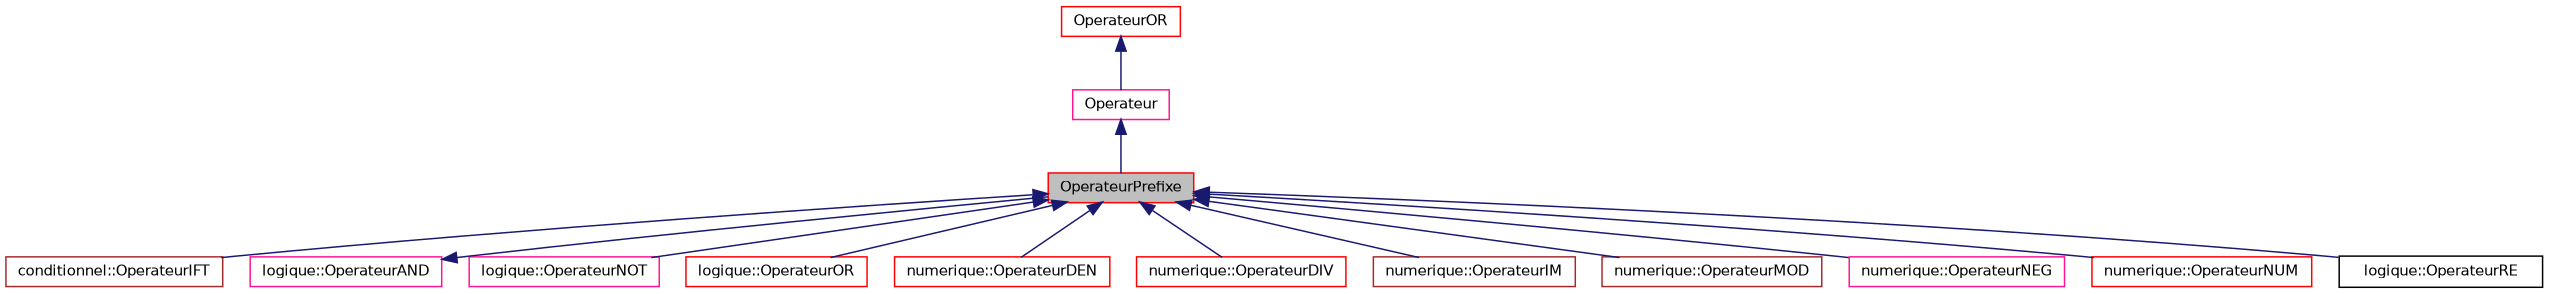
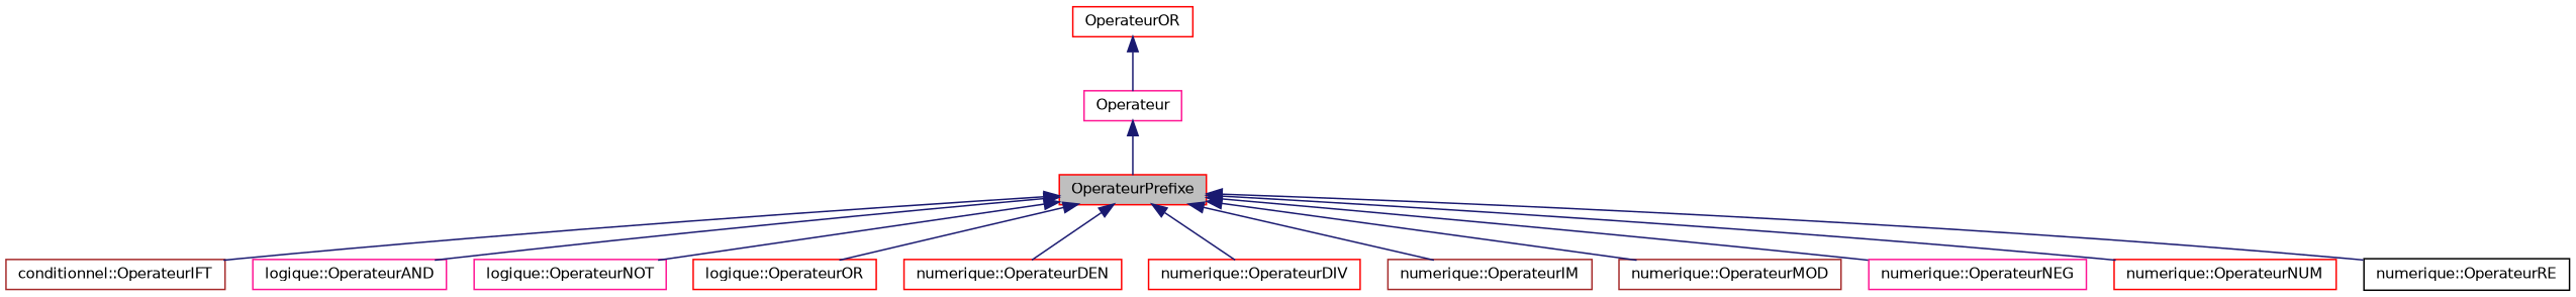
  digraph {
    rankdir=TB
    node [color=red fillcolor=white fontname=Helvetica fontsize=10 shape=record style=filled]
    edge [color=midnightblue dir=back fontname=Helvetica fontsize=10 labelfontname=Helvetica labelfontsize=10 style=solid]
    n1 [fillcolor=grey75 fontcolor=black height=0.2 label=OperateurPrefixe width=0.4]
    n2 [color=brown height=0.2 label="conditionnel::OperateurIFT" width=0.4]
    n3 [color=deeppink height=0.2 label="logique::OperateurAND" width=0.4]
    n4 [color=deeppink height=0.2 label="logique::OperateurNOT" width=0.4]
    n5 [height=0.2 label="logique::OperateurOR" width=0.4]
    n6 [height=0.2 label="numerique::OperateurDEN" width=0.4]
    n7 [height=0.2 label="numerique::OperateurDIV" width=0.4]
    n8 [color=brown height=0.2 label="numerique::OperateurIM" width=0.4]
    n9 [color=brown height=0.2 label="numerique::OperateurMOD" width=0.4]
    n10 [color=deeppink height=0.2 label="numerique::OperateurNEG" width=0.4]
    n11 [height=0.2 label="numerique::OperateurNUM" width=0.4]
-   n12 [color=black height=0.2 label="logique::OperateurRE" width=0.4]
+   n12 [color=black height=0.2 label="numerique::OperateurRE" width=0.4]
    n13 [color=deeppink height=0.2 label=Operateur width=0.4]
    n14 [height=0.2 label=OperateurOR width=0.4]
    n1 -> n2
-   n3 -> n1
+   n1 -> n3
    n1 -> n4
    n1 -> n5
    n1 -> n6
    n1 -> n7
    n1 -> n8
    n1 -> n9
    n1 -> n10
    n1 -> n11
    n1 -> n12
    n13 -> n1
    n14 -> n13
  }
